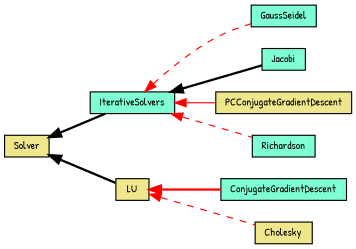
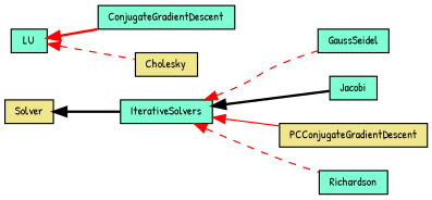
  digraph {
    fontname="Patrick Hand"
    rankdir=LR
    node [color=black fillcolor=aquamarine fontname="Patrick Hand" fontsize=10 shape=record style=filled]
    edge [color=red dir=back fontname="Patrick Hand" fontsize=10 labelfontname=Helvetica labelfontsize=10 style=bold]
    n1 [fillcolor=khaki height=0.2 label=Solver width=0.4]
    n2 [height=0.2 label=IterativeSolvers width=0.4]
-   n3 [fillcolor=khaki height=0.2 label=LU width=0.4]
+   n3 [height=0.2 label=LU width=0.4]
    n4 [height=0.2 label=GaussSeidel width=0.4]
    n5 [height=0.2 label=Jacobi width=0.4]
    n6 [fillcolor=khaki height=0.2 label=PCConjugateGradientDescent width=0.4]
    n7 [height=0.2 label=Richardson width=0.4]
    n8 [height=0.2 label=ConjugateGradientDescent width=0.4]
    n9 [fillcolor=khaki height=0.2 label=Cholesky width=0.4]
    n1 -> n2 [color=black]
-   n1 -> n3 [color=black]
    n2 -> n4 [style=dashed]
    n2 -> n5 [color=black]
    n2 -> n6 [style=solid]
    n2 -> n7 [style=dashed]
    n3 -> n8
    n3 -> n9 [style=dashed]
  }
